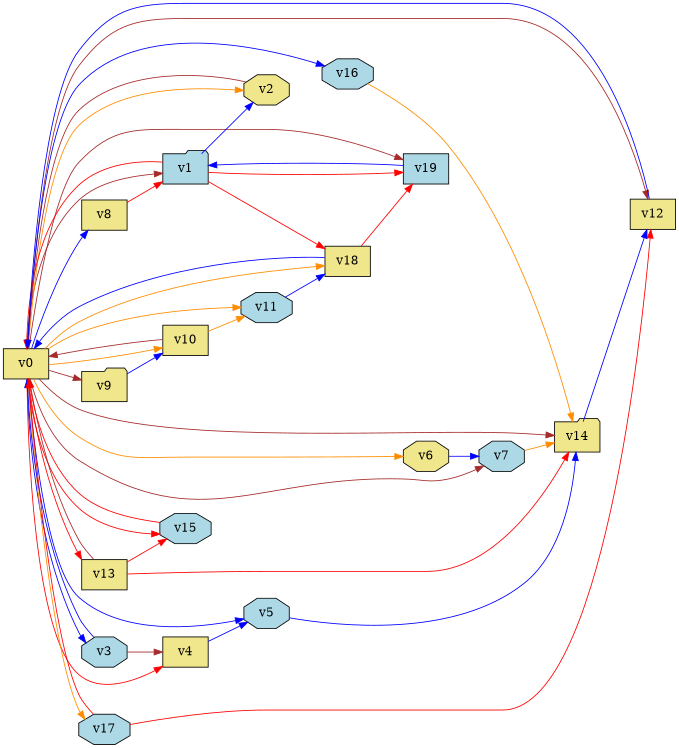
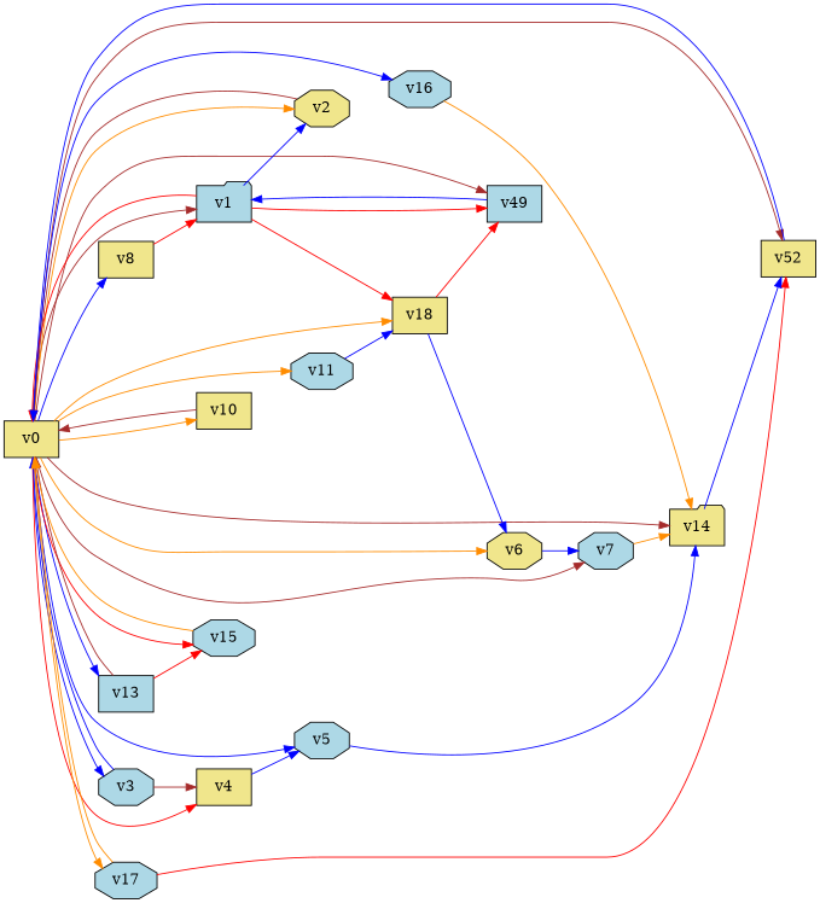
  digraph {
    rankdir=LR
    node [fillcolor=khaki player=0 priority=24 shape=octagon style=filled]
    edge [color=blue]
    v0 [priority=17 shape=box]
    v1 [fillcolor=lightblue player=1 priority=12 shape=folder]
    v2 [priority=1]
    v3 [fillcolor=lightblue priority=13]
    v4 [player=1 priority=17 shape=box]
    v5 [fillcolor=lightblue]
    v6 [player=1 priority=18]
    v7 [fillcolor=lightblue player=1]
    v8 [priority=27 shape=box]
-   v9 [player=1 priority=25 shape=folder]
    v10 [priority=15 shape=box]
    v11 [fillcolor=lightblue player=1 priority=18]
-   v12 [player=1 priority=35 shape=box]
-   v13 [player=1 shape=box]
+   v12 [player=1 priority=35 shape=box label=v52]
+   v13 [fillcolor=lightblue player=1 shape=box]
    v14 [priority=37 shape=folder]
    v15 [fillcolor=lightblue priority=34]
    v16 [fillcolor=lightblue priority=26]
    v17 [fillcolor=lightblue priority=10]
    v18 [player=1 priority=16 shape=box]
-   v19 [fillcolor=lightblue player=1 priority=13 shape=box]
+   v19 [fillcolor=lightblue player=1 priority=13 shape=box label=v49]
    v0 -> v1 [color=brown]
    v0 -> v2 [color=darkorange]
    v0 -> v3
    v0 -> v4 [color=red]
    v0 -> v5
    v0 -> v6 [color=darkorange]
    v0 -> v7 [color=brown]
    v0 -> v8
-   v0 -> v9 [color=brown]
    v0 -> v10 [color=darkorange]
    v0 -> v11 [color=darkorange]
    v0 -> v12 [color=brown]
-   v0 -> v13 [color=red]
+   v0 -> v13
    v0 -> v14 [color=brown]
    v0 -> v15 [color=red]
    v0 -> v16
    v0 -> v17 [color=darkorange]
    v0 -> v18 [color=darkorange]
    v0 -> v19 [color=brown]
    v1 -> v0 [color=red]
    v1 -> v2
    v1 -> v18 [color=red]
    v1 -> v19 [color=red]
    v2 -> v0 [color=brown]
    v3 -> v0
    v3 -> v4 [color=brown]
    v4 -> v5
    v5 -> v14
    v6 -> v7
    v7 -> v14 [color=darkorange]
    v8 -> v1 [color=red]
-   v9 -> v10
    v10 -> v0 [color=brown]
-   v10 -> v11 [color=darkorange]
    v11 -> v18
    v12 -> v0
    v13 -> v0 [color=brown]
-   v13 -> v14 [color=red]
    v13 -> v15 [color=red]
    v14 -> v12
-   v15 -> v0 [color=red]
+   v15 -> v0 [color=darkorange]
    v16 -> v14 [color=darkorange]
-   v17 -> v0 [color=red]
+   v17 -> v0 [color=darkorange]
    v17 -> v12 [color=red]
-   v18 -> v0
+   v18 -> v6
    v18 -> v19 [color=red]
    v19 -> v1
  }
